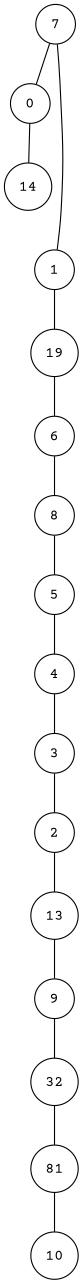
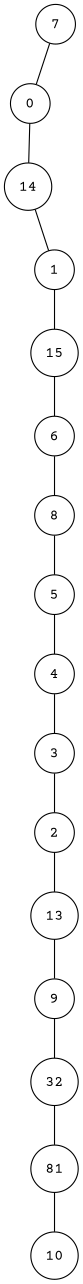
  graph {
    fontname="Courier Prime"
    node [fillcolor=white fontname="Courier Prime" shape=circle]
    edge [fontname="Courier Prime"]
    0
    14
    1
-   15 [label=19]
+   15
    6
    2
    13
    9
    3
    4
    5
    8
    7
    n14 [label=32]
    n15 [label=81]
    10
    0 -- 14
-   7 -- 1
+   14 -- 1
    1 -- 15
    15 -- 6
    6 -- 8
    2 -- 13
    13 -- 9
    9 -- n14
    3 -- 2
    4 -- 3
    5 -- 4
    8 -- 5
    7 -- 0
    n14 -- n15
    n15 -- 10
  }
